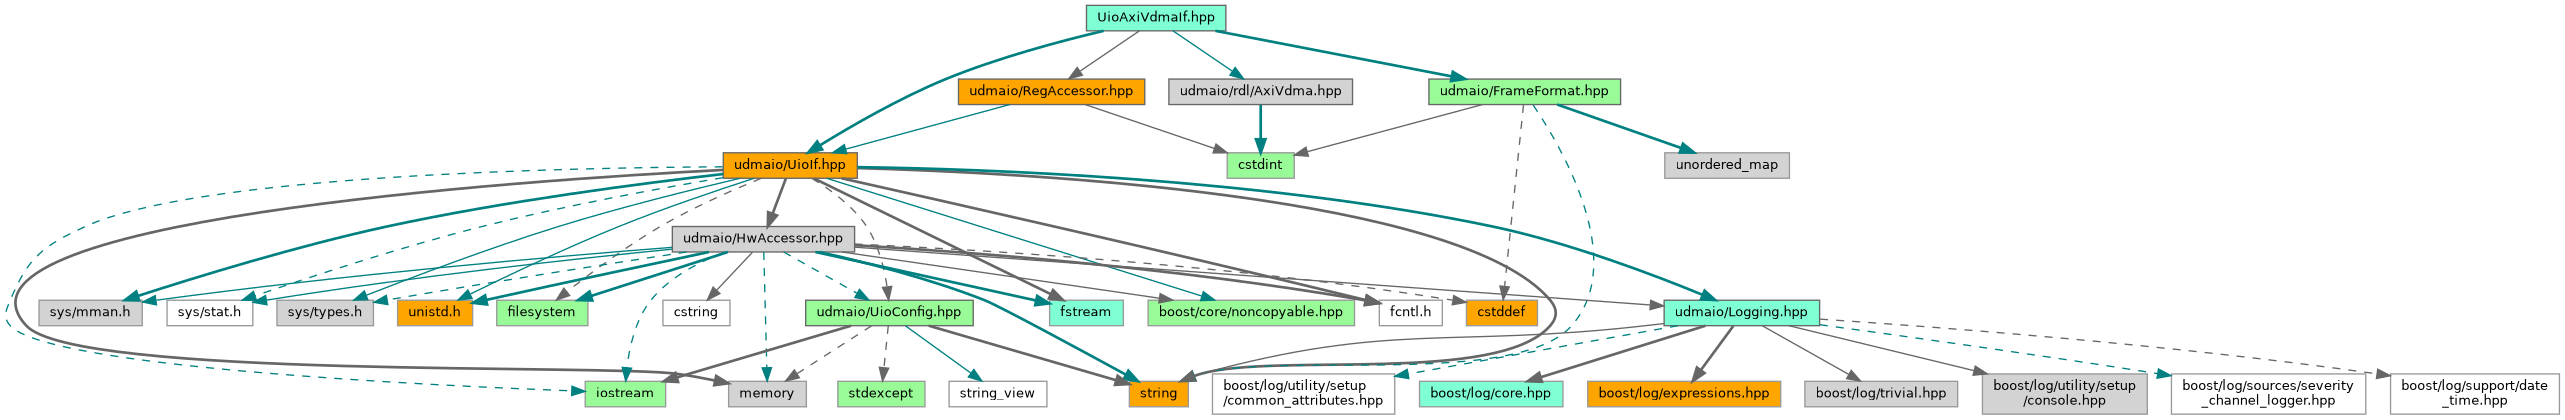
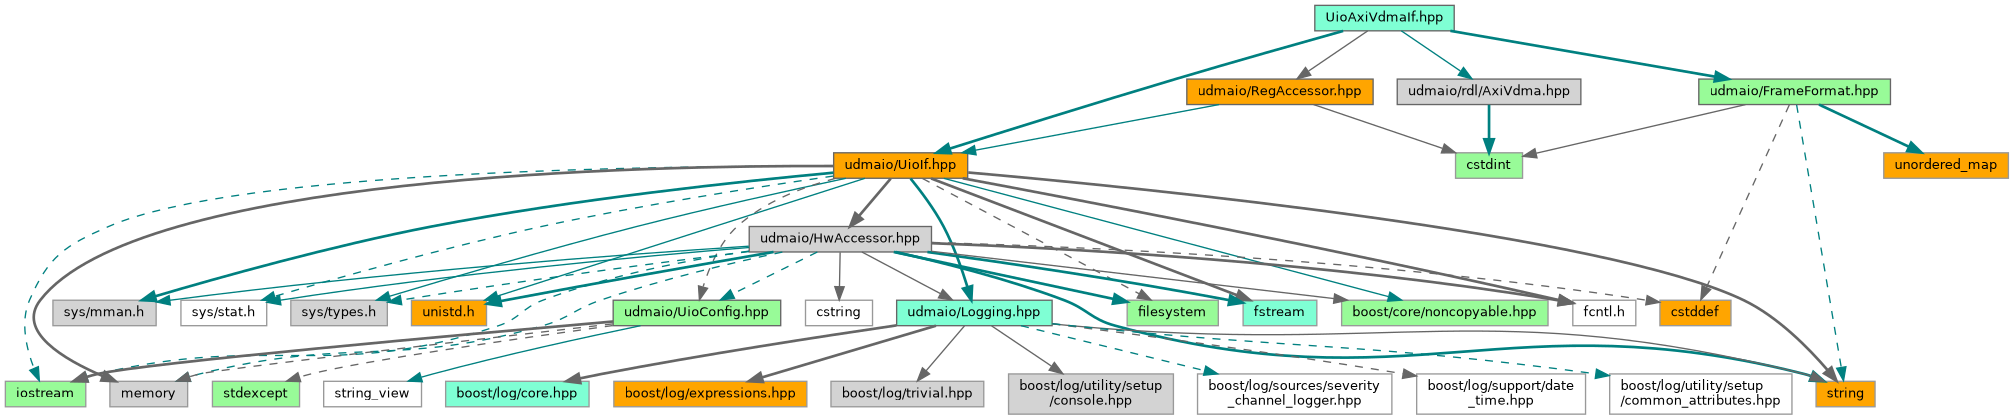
  digraph {
    node [color=grey60 fillcolor=lightgrey fontname=Helvetica fontsize=10 shape=box style=filled]
    edge [color=teal fontname=Helvetica fontsize=10 labelfontname=Helvetica labelfontsize=10 style=bold]
    n1 [color=gray40 fillcolor=aquamarine fontcolor=black height=0.2 label="UioAxiVdmaIf.hpp" width=0.4]
    n2 [color=grey40 fillcolor=orange height=0.2 label="udmaio/RegAccessor.hpp" width=0.4]
    n3 [color=grey40 fillcolor=orange height=0.2 label="udmaio/UioIf.hpp" width=0.4]
    n4 [color=grey40 fillcolor=palegreen height=0.2 label="udmaio/FrameFormat.hpp" width=0.4]
    n5 [color=grey40 height=0.2 label="udmaio/rdl/AxiVdma.hpp" width=0.4]
    n6 [fillcolor=palegreen height=0.2 label=cstdint width=0.4]
    n7 [fillcolor=palegreen height=0.2 label=filesystem width=0.4]
    n8 [fillcolor=aquamarine height=0.2 label=fstream width=0.4]
    n9 [fillcolor=palegreen height=0.2 label=iostream width=0.4]
    n10 [height=0.2 label=memory width=0.4]
    n11 [fillcolor=orange height=0.2 label=string width=0.4]
    n12 [fillcolor=palegreen height=0.2 label="boost/core/noncopyable.hpp" width=0.4]
    n13 [fillcolor=white height=0.2 label="fcntl.h" width=0.4]
    n14 [height=0.2 label="sys/mman.h" width=0.4]
    n15 [fillcolor=white height=0.2 label="sys/stat.h" width=0.4]
    n16 [height=0.2 label="sys/types.h" width=0.4]
    n17 [fillcolor=orange height=0.2 label="unistd.h" width=0.4]
    n18 [color=grey40 height=0.2 label="udmaio/HwAccessor.hpp" width=0.4]
    n19 [color=grey40 fillcolor=aquamarine height=0.2 label="udmaio/Logging.hpp" width=0.4]
    n20 [color=grey40 fillcolor=palegreen height=0.2 label="udmaio/UioConfig.hpp" width=0.4]
    n21 [fillcolor=orange height=0.2 label=cstddef width=0.4]
-   n22 [height=0.2 label=unordered_map width=0.4]
+   n22 [fillcolor=orange height=0.2 label=unordered_map width=0.4]
    n23 [fillcolor=white height=0.2 label=cstring width=0.4]
    n24 [fillcolor=aquamarine height=0.2 label="boost/log/core.hpp" width=0.4]
    n25 [fillcolor=orange height=0.2 label="boost/log/expressions.hpp" width=0.4]
    n26 [height=0.2 label="boost/log/trivial.hpp" width=0.4]
    n27 [height=0.2 label="boost/log/utility/setup\l/console.hpp" width=0.4]
    n28 [fillcolor=white height=0.2 label="boost/log/sources/severity\l_channel_logger.hpp" width=0.4]
    n29 [fillcolor=white height=0.2 label="boost/log/support/date\l_time.hpp" width=0.4]
    n30 [fillcolor=white height=0.2 label="boost/log/utility/setup\l/common_attributes.hpp" width=0.4]
    n31 [fillcolor=palegreen height=0.2 label=stdexcept width=0.4]
    n32 [fillcolor=white height=0.2 label=string_view width=0.4]
    n1 -> n2 [color=gray40 style=solid]
    n1 -> n3
    n1 -> n4
    n1 -> n5 [style=solid]
    n2 -> n3 [style=solid]
    n2 -> n6 [color=gray40 style=solid]
    n3 -> n7 [color=gray40 style=dashed]
    n3 -> n8 [color=gray40]
    n3 -> n9 [style=dashed]
    n3 -> n10 [color=gray40]
    n3 -> n11 [color=gray40]
    n3 -> n12 [style=solid]
    n3 -> n13 [color=gray40]
    n3 -> n14
    n3 -> n15 [style=dashed]
    n3 -> n16 [style=solid]
    n3 -> n17 [style=solid]
    n3 -> n18 [color=gray40]
    n3 -> n19
    n3 -> n20 [color=gray40 style=dashed]
    n4 -> n6 [color=gray40 style=solid]
    n4 -> n11 [style=dashed]
    n4 -> n21 [color=gray40 style=dashed]
    n4 -> n22
    n5 -> n6
    n18 -> n7
    n18 -> n8
    n18 -> n9 [style=dashed]
    n18 -> n10 [style=dashed]
    n18 -> n11
    n18 -> n12 [color=gray40 style=solid]
    n18 -> n13 [color=gray40]
    n18 -> n14 [style=solid]
    n18 -> n15 [style=solid]
    n18 -> n16 [style=dashed]
    n18 -> n17
    n18 -> n19 [color=gray40 style=solid]
    n18 -> n20 [style=dashed]
    n18 -> n21 [color=gray40 style=dashed]
    n18 -> n23 [color=gray40 style=solid]
    n19 -> n11 [color=gray40 style=solid]
    n19 -> n24 [color=gray40]
    n19 -> n25 [color=gray40]
    n19 -> n26 [color=gray40 style=solid]
    n19 -> n27 [color=gray40 style=solid]
    n19 -> n28 [style=dashed]
    n19 -> n29 [color=gray40 style=dashed]
    n19 -> n30 [style=dashed]
    n20 -> n9 [color=gray40]
    n20 -> n10 [color=gray40 style=dashed]
-   n20 -> n11 [color=gray40]
    n20 -> n31 [color=gray40 style=dashed]
    n20 -> n32 [style=solid]
  }
